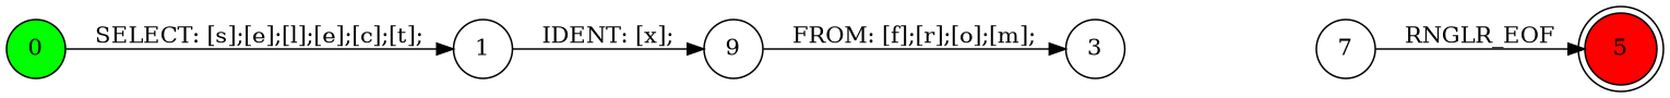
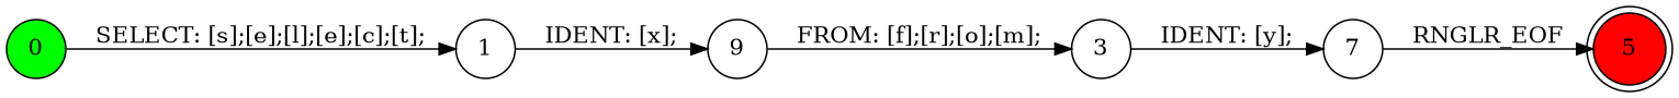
  digraph {
    rankdir=LR
    node [shape=circle]
    0 [fillcolor=green style=filled]
    5 [fillcolor=red shape=doublecircle style=filled]
    1
    n4 [label=9]
    3
    n6 [label=7]
    subgraph sub_1 {
      rank=same
      0
    }
    subgraph sub_2 {
      rank=min
      0
    }
    subgraph sub_3 {
      rank=same
      5
    }
    subgraph sub_4 {
      rank=max
      5
    }
    0 -> 1 [label="SELECT: [s];[e];[l];[e];[c];[t];"]
    1 -> n4 [label="IDENT: [x];"]
    n4 -> 3 [label="FROM: [f];[r];[o];[m];"]
+   3 -> n6 [label="IDENT: [y];"]
    n6 -> 5 [label=RNGLR_EOF]
  }
